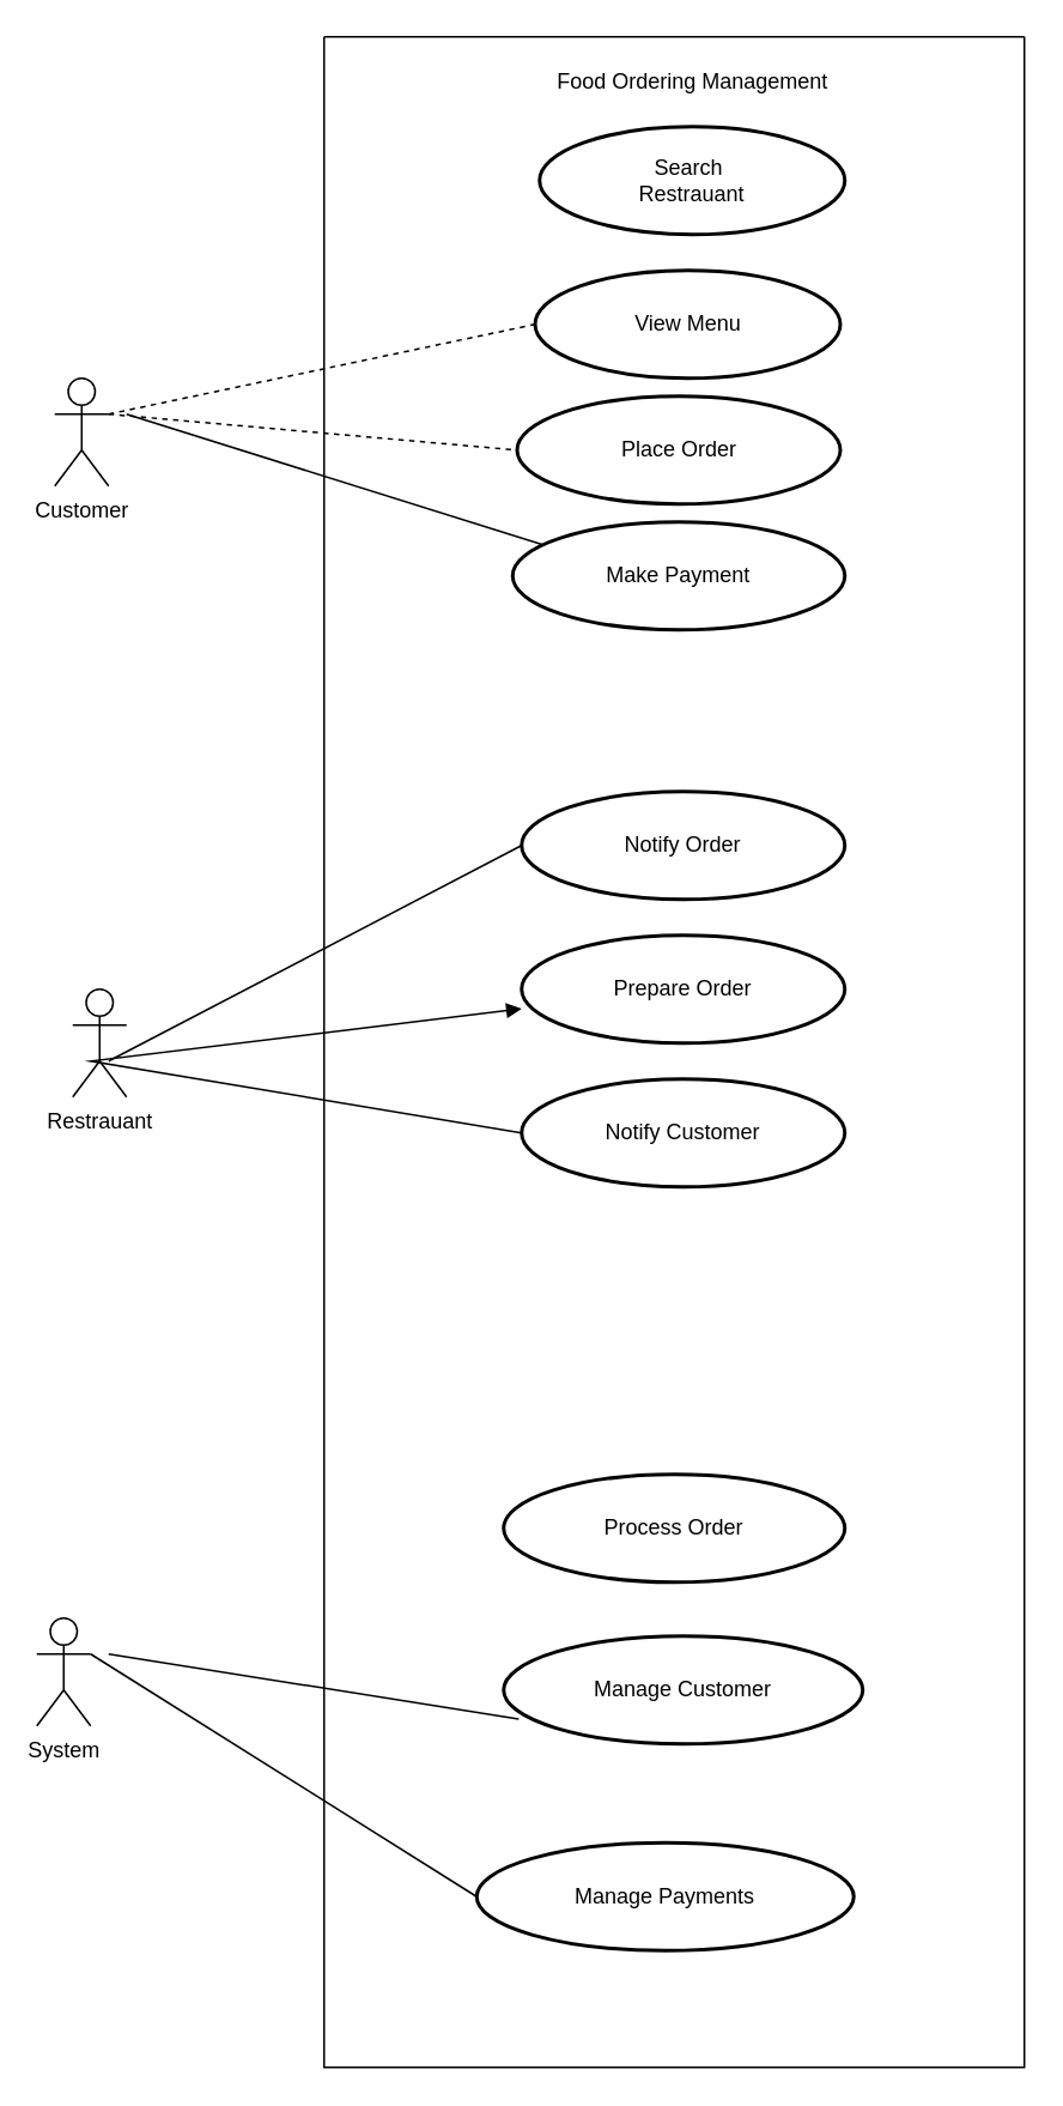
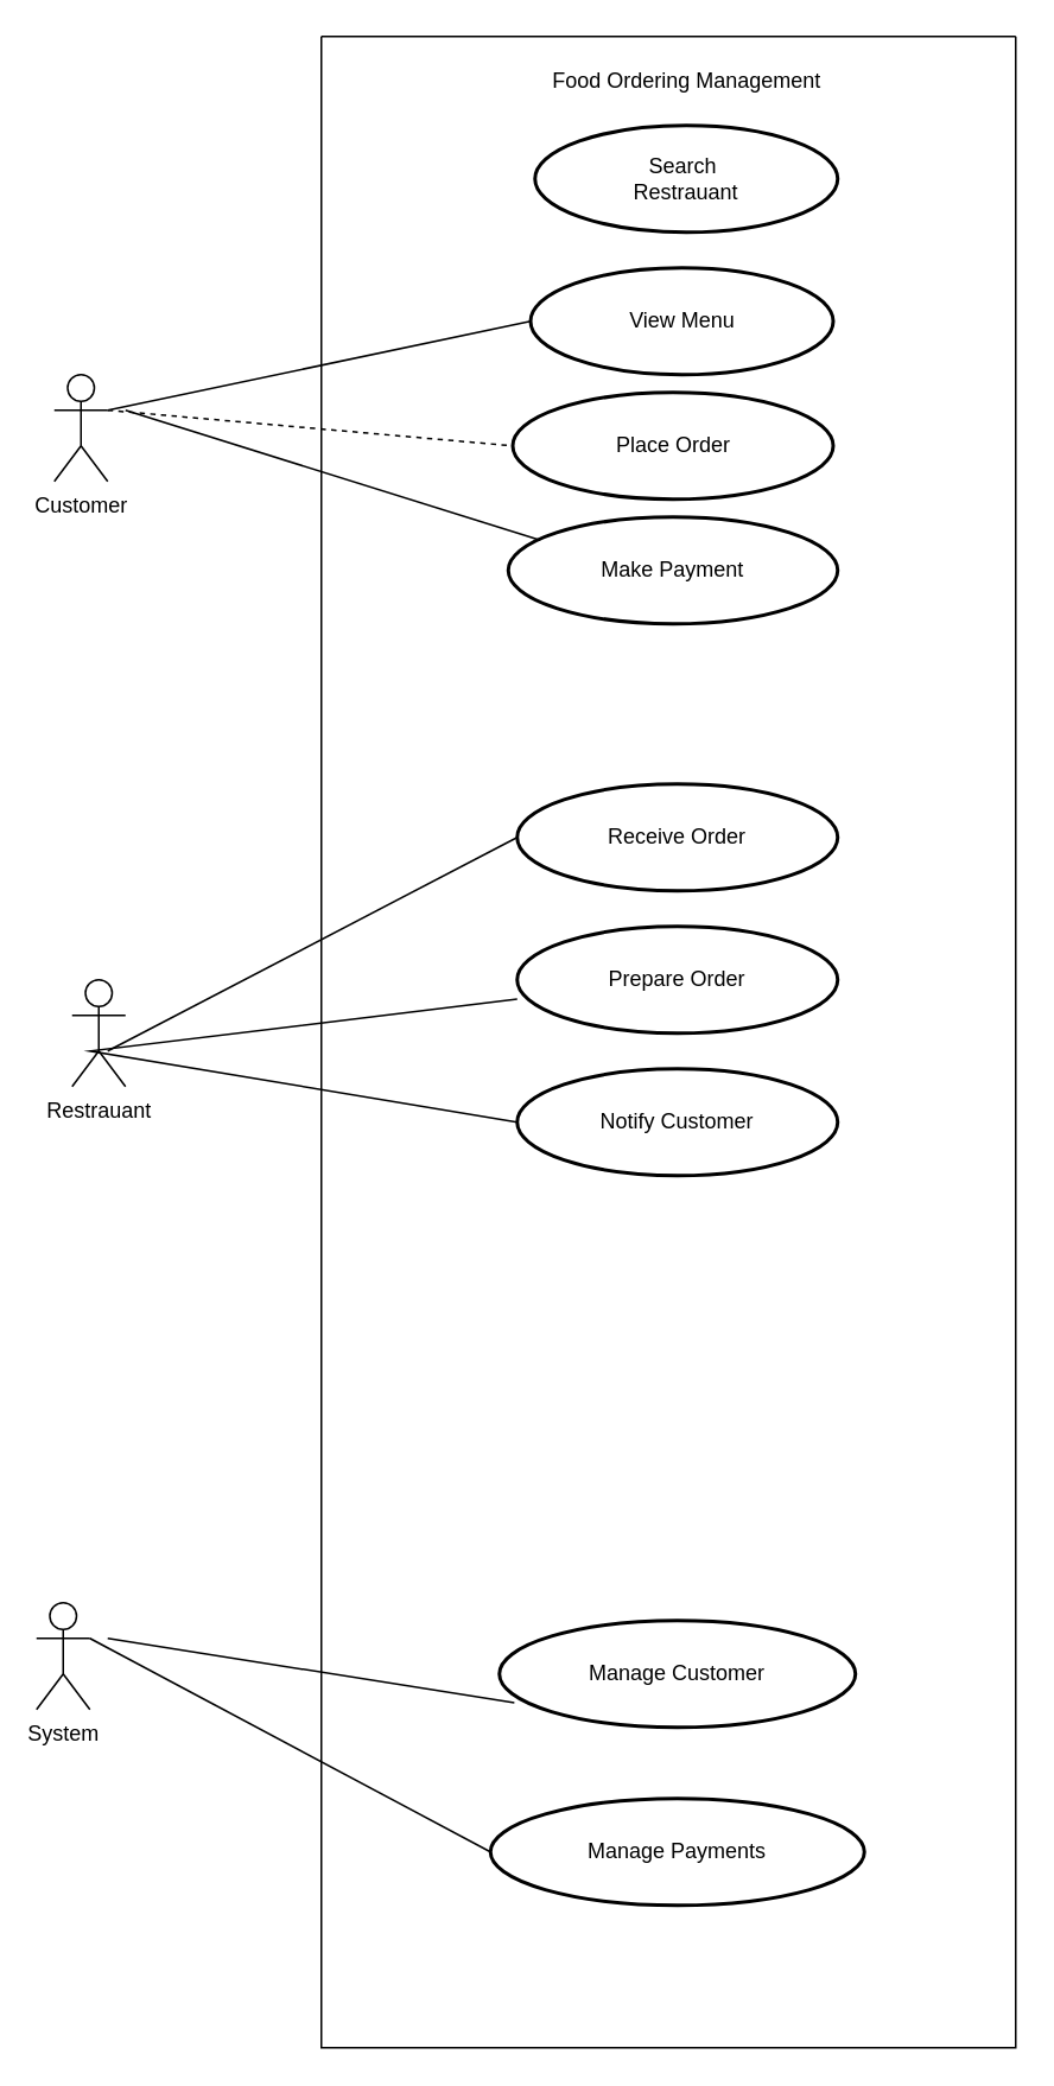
  <mxCell id="0" />
  <mxCell id="1" parent="0" />
  <mxCell id="2" value="Customer" style="shape=umlActor;verticalLabelPosition=bottom;verticalAlign=top;html=1;outlineConnect=0;" parent="1" vertex="1"><mxGeometry x="30" y="210" width="30" height="60" as="geometry" /></mxCell>
  <mxCell id="3" value="Restrauant" style="shape=umlActor;verticalLabelPosition=bottom;verticalAlign=top;html=1;outlineConnect=0;" parent="1" vertex="1"><mxGeometry x="40" y="550" width="30" height="60" as="geometry" /></mxCell>
  <mxCell id="4" value="System" style="shape=umlActor;verticalLabelPosition=bottom;verticalAlign=top;html=1;outlineConnect=0;" parent="1" vertex="1"><mxGeometry x="20" y="900" width="30" height="60" as="geometry" /></mxCell>
  <mxCell id="5" value="Notify Customer" style="strokeWidth=2;html=1;shape=mxgraph.flowchart.start_1;whiteSpace=wrap;" parent="1" vertex="1"><mxGeometry x="290" y="600" width="180" height="60" as="geometry" /></mxCell>
  <mxCell id="6" value="Prepare Order" style="strokeWidth=2;html=1;shape=mxgraph.flowchart.start_1;whiteSpace=wrap;" parent="1" vertex="1"><mxGeometry x="290" y="520" width="180" height="60" as="geometry" /></mxCell>
- <mxCell id="7" value="Notify Order" style="strokeWidth=2;html=1;shape=mxgraph.flowchart.start_1;whiteSpace=wrap;" parent="1" vertex="1"><mxGeometry x="290" y="440" width="180" height="60" as="geometry" /></mxCell>
- <mxCell id="8" value="Manage Payments" style="strokeWidth=2;html=1;shape=mxgraph.flowchart.start_1;whiteSpace=wrap;" parent="1" vertex="1"><mxGeometry x="265" y="1025" width="210" height="60" as="geometry" /></mxCell>
+ <mxCell id="7" value="Receive Order" style="strokeWidth=2;html=1;shape=mxgraph.flowchart.start_1;whiteSpace=wrap;" parent="1" vertex="1"><mxGeometry x="290" y="440" width="180" height="60" as="geometry" /></mxCell>
+ <mxCell id="8" value="Manage Payments" style="strokeWidth=2;html=1;shape=mxgraph.flowchart.start_1;whiteSpace=wrap;" parent="1" vertex="1"><mxGeometry x="275" y="1010" width="210" height="60" as="geometry" /></mxCell>
  <mxCell id="9" value="Manage Customer" style="strokeWidth=2;html=1;shape=mxgraph.flowchart.start_1;whiteSpace=wrap;" parent="1" vertex="1"><mxGeometry x="280" y="910" width="200" height="60" as="geometry" /></mxCell>
- <mxCell id="10" value="Process Order" style="strokeWidth=2;html=1;shape=mxgraph.flowchart.start_1;whiteSpace=wrap;" parent="1" vertex="1"><mxGeometry x="280" y="820" width="190" height="60" as="geometry" /></mxCell>
  <mxCell id="11" value="" style="endArrow=none;html=1;rounded=0;entryX=0;entryY=0.5;entryDx=0;entryDy=0;entryPerimeter=0;" parent="1" target="7" edge="1"><mxGeometry width="50" height="50" relative="1" as="geometry"><mxPoint x="60" y="590" as="sourcePoint" /><mxPoint x="110" y="540" as="targetPoint" /></mxGeometry></mxCell>
  <mxCell id="12" value="" style="endArrow=none;html=1;rounded=0;entryX=0;entryY=0.5;entryDx=0;entryDy=0;entryPerimeter=0;exitX=1;exitY=0.333;exitDx=0;exitDy=0;exitPerimeter=0;dashed=1;" parent="1" source="2" target="19" edge="1"><mxGeometry width="50" height="50" relative="1" as="geometry"><mxPoint x="70" y="180" as="sourcePoint" /><mxPoint x="550" y="190" as="targetPoint" /></mxGeometry></mxCell>
- <mxCell id="13" value="" style="endArrow=none;html=1;rounded=0;exitX=1;exitY=0.333;exitDx=0;exitDy=0;exitPerimeter=0;entryX=0;entryY=0.5;entryDx=0;entryDy=0;entryPerimeter=0;dashed=1;" parent="1" source="2" target="20" edge="1"><mxGeometry width="50" height="50" relative="1" as="geometry"><mxPoint x="500" y="240" as="sourcePoint" /><mxPoint x="550" y="190" as="targetPoint" /></mxGeometry></mxCell>
- <mxCell id="14" value="" style="endArrow=block;html=1;rounded=0;exitX=0;exitY=0.5;exitDx=0;exitDy=0;exitPerimeter=0;" parent="1" source="5" target="6" edge="1"><mxGeometry width="50" height="50" relative="1" as="geometry"><mxPoint x="500" y="730" as="sourcePoint" /><mxPoint x="550" y="680" as="targetPoint" /><Array as="points"><mxPoint x="50" y="590" /></Array></mxGeometry></mxCell>
+ <mxCell id="13" value="" style="endArrow=none;html=1;rounded=0;exitX=1;exitY=0.333;exitDx=0;exitDy=0;exitPerimeter=0;entryX=0;entryY=0.5;entryDx=0;entryDy=0;entryPerimeter=0;" parent="1" source="2" target="20" edge="1"><mxGeometry width="50" height="50" relative="1" as="geometry"><mxPoint x="500" y="240" as="sourcePoint" /><mxPoint x="550" y="190" as="targetPoint" /></mxGeometry></mxCell>
+ <mxCell id="14" value="" style="endArrow=none;html=1;rounded=0;exitX=0;exitY=0.5;exitDx=0;exitDy=0;exitPerimeter=0;" parent="1" source="5" target="6" edge="1"><mxGeometry width="50" height="50" relative="1" as="geometry"><mxPoint x="500" y="730" as="sourcePoint" /><mxPoint x="550" y="680" as="targetPoint" /><Array as="points"><mxPoint x="50" y="590" /></Array></mxGeometry></mxCell>
  <mxCell id="15" value="" style="endArrow=none;html=1;rounded=0;entryX=0;entryY=0.5;entryDx=0;entryDy=0;entryPerimeter=0;" parent="1" target="8" edge="1"><mxGeometry width="50" height="50" relative="1" as="geometry"><mxPoint x="50" y="920" as="sourcePoint" /><mxPoint x="550" y="970" as="targetPoint" /></mxGeometry></mxCell>
  <mxCell id="16" value="" style="endArrow=none;html=1;rounded=0;entryX=0.042;entryY=0.769;entryDx=0;entryDy=0;entryPerimeter=0;" parent="1" target="9" edge="1"><mxGeometry width="50" height="50" relative="1" as="geometry"><mxPoint x="60" y="920" as="sourcePoint" /><mxPoint x="550" y="970" as="targetPoint" /></mxGeometry></mxCell>
  <mxCell id="17" value="" style="swimlane;startSize=0;" parent="1" vertex="1"><mxGeometry x="180" y="20" width="390" height="1130" as="geometry" /></mxCell>
  <mxCell id="18" value="Make Payment" style="strokeWidth=2;html=1;shape=mxgraph.flowchart.start_1;whiteSpace=wrap;" parent="17" vertex="1"><mxGeometry x="105" y="270" width="185" height="60" as="geometry" /></mxCell>
  <mxCell id="19" value="Place Order" style="strokeWidth=2;html=1;shape=mxgraph.flowchart.start_1;whiteSpace=wrap;" parent="17" vertex="1"><mxGeometry x="107.5" y="200" width="180" height="60" as="geometry" /></mxCell>
  <mxCell id="20" value="View Menu" style="strokeWidth=2;html=1;shape=mxgraph.flowchart.start_1;whiteSpace=wrap;" parent="17" vertex="1"><mxGeometry x="117.5" y="130" width="170" height="60" as="geometry" /></mxCell>
  <mxCell id="21" value="Search&amp;nbsp;&lt;div&gt;Restrauant&lt;/div&gt;" style="strokeWidth=2;html=1;shape=mxgraph.flowchart.start_1;whiteSpace=wrap;" parent="17" vertex="1"><mxGeometry x="120" y="50" width="170" height="60" as="geometry" /></mxCell>
  <mxCell id="22" value="Food Ordering Management" style="text;html=1;align=center;verticalAlign=middle;resizable=0;points=[];autosize=1;strokeColor=none;fillColor=none;" vertex="1" parent="17"><mxGeometry x="120" y="10" width="170" height="30" as="geometry" /></mxCell>
  <mxCell id="23" value="" style="endArrow=none;html=1;rounded=0;entryX=0.097;entryY=0.217;entryDx=0;entryDy=0;entryPerimeter=0;" edge="1" parent="1" target="18"><mxGeometry width="50" height="50" relative="1" as="geometry"><mxPoint x="70" y="230" as="sourcePoint" /><mxPoint x="370" y="240" as="targetPoint" /></mxGeometry></mxCell>
